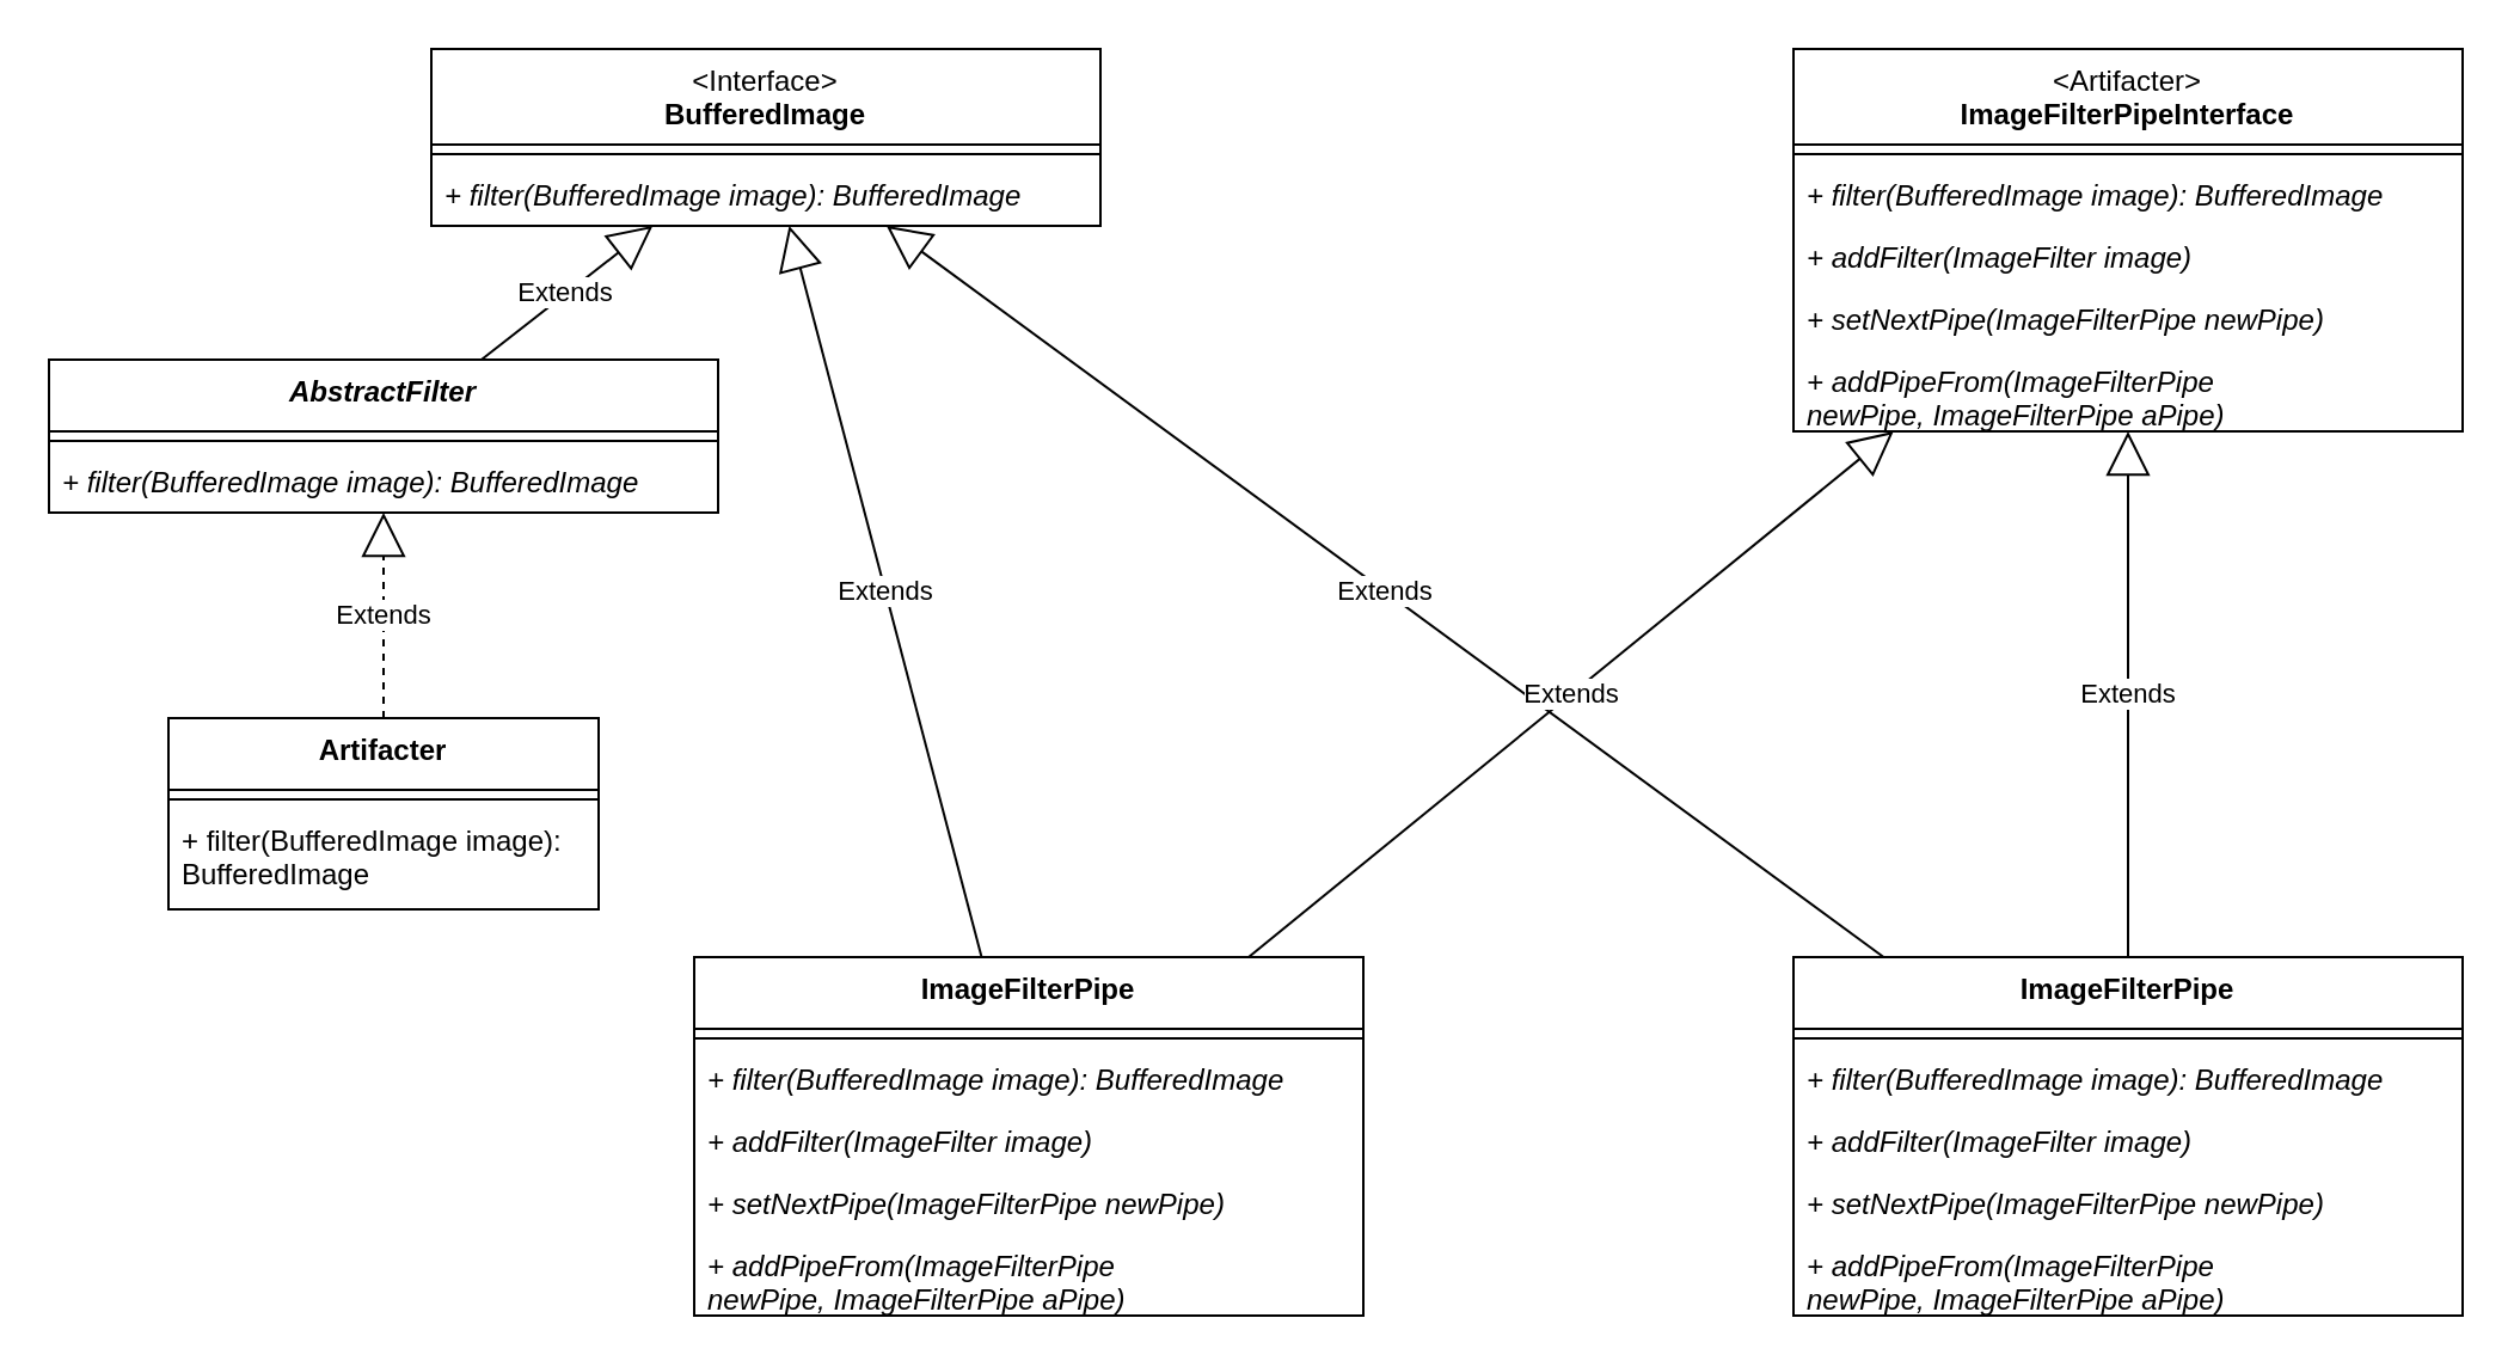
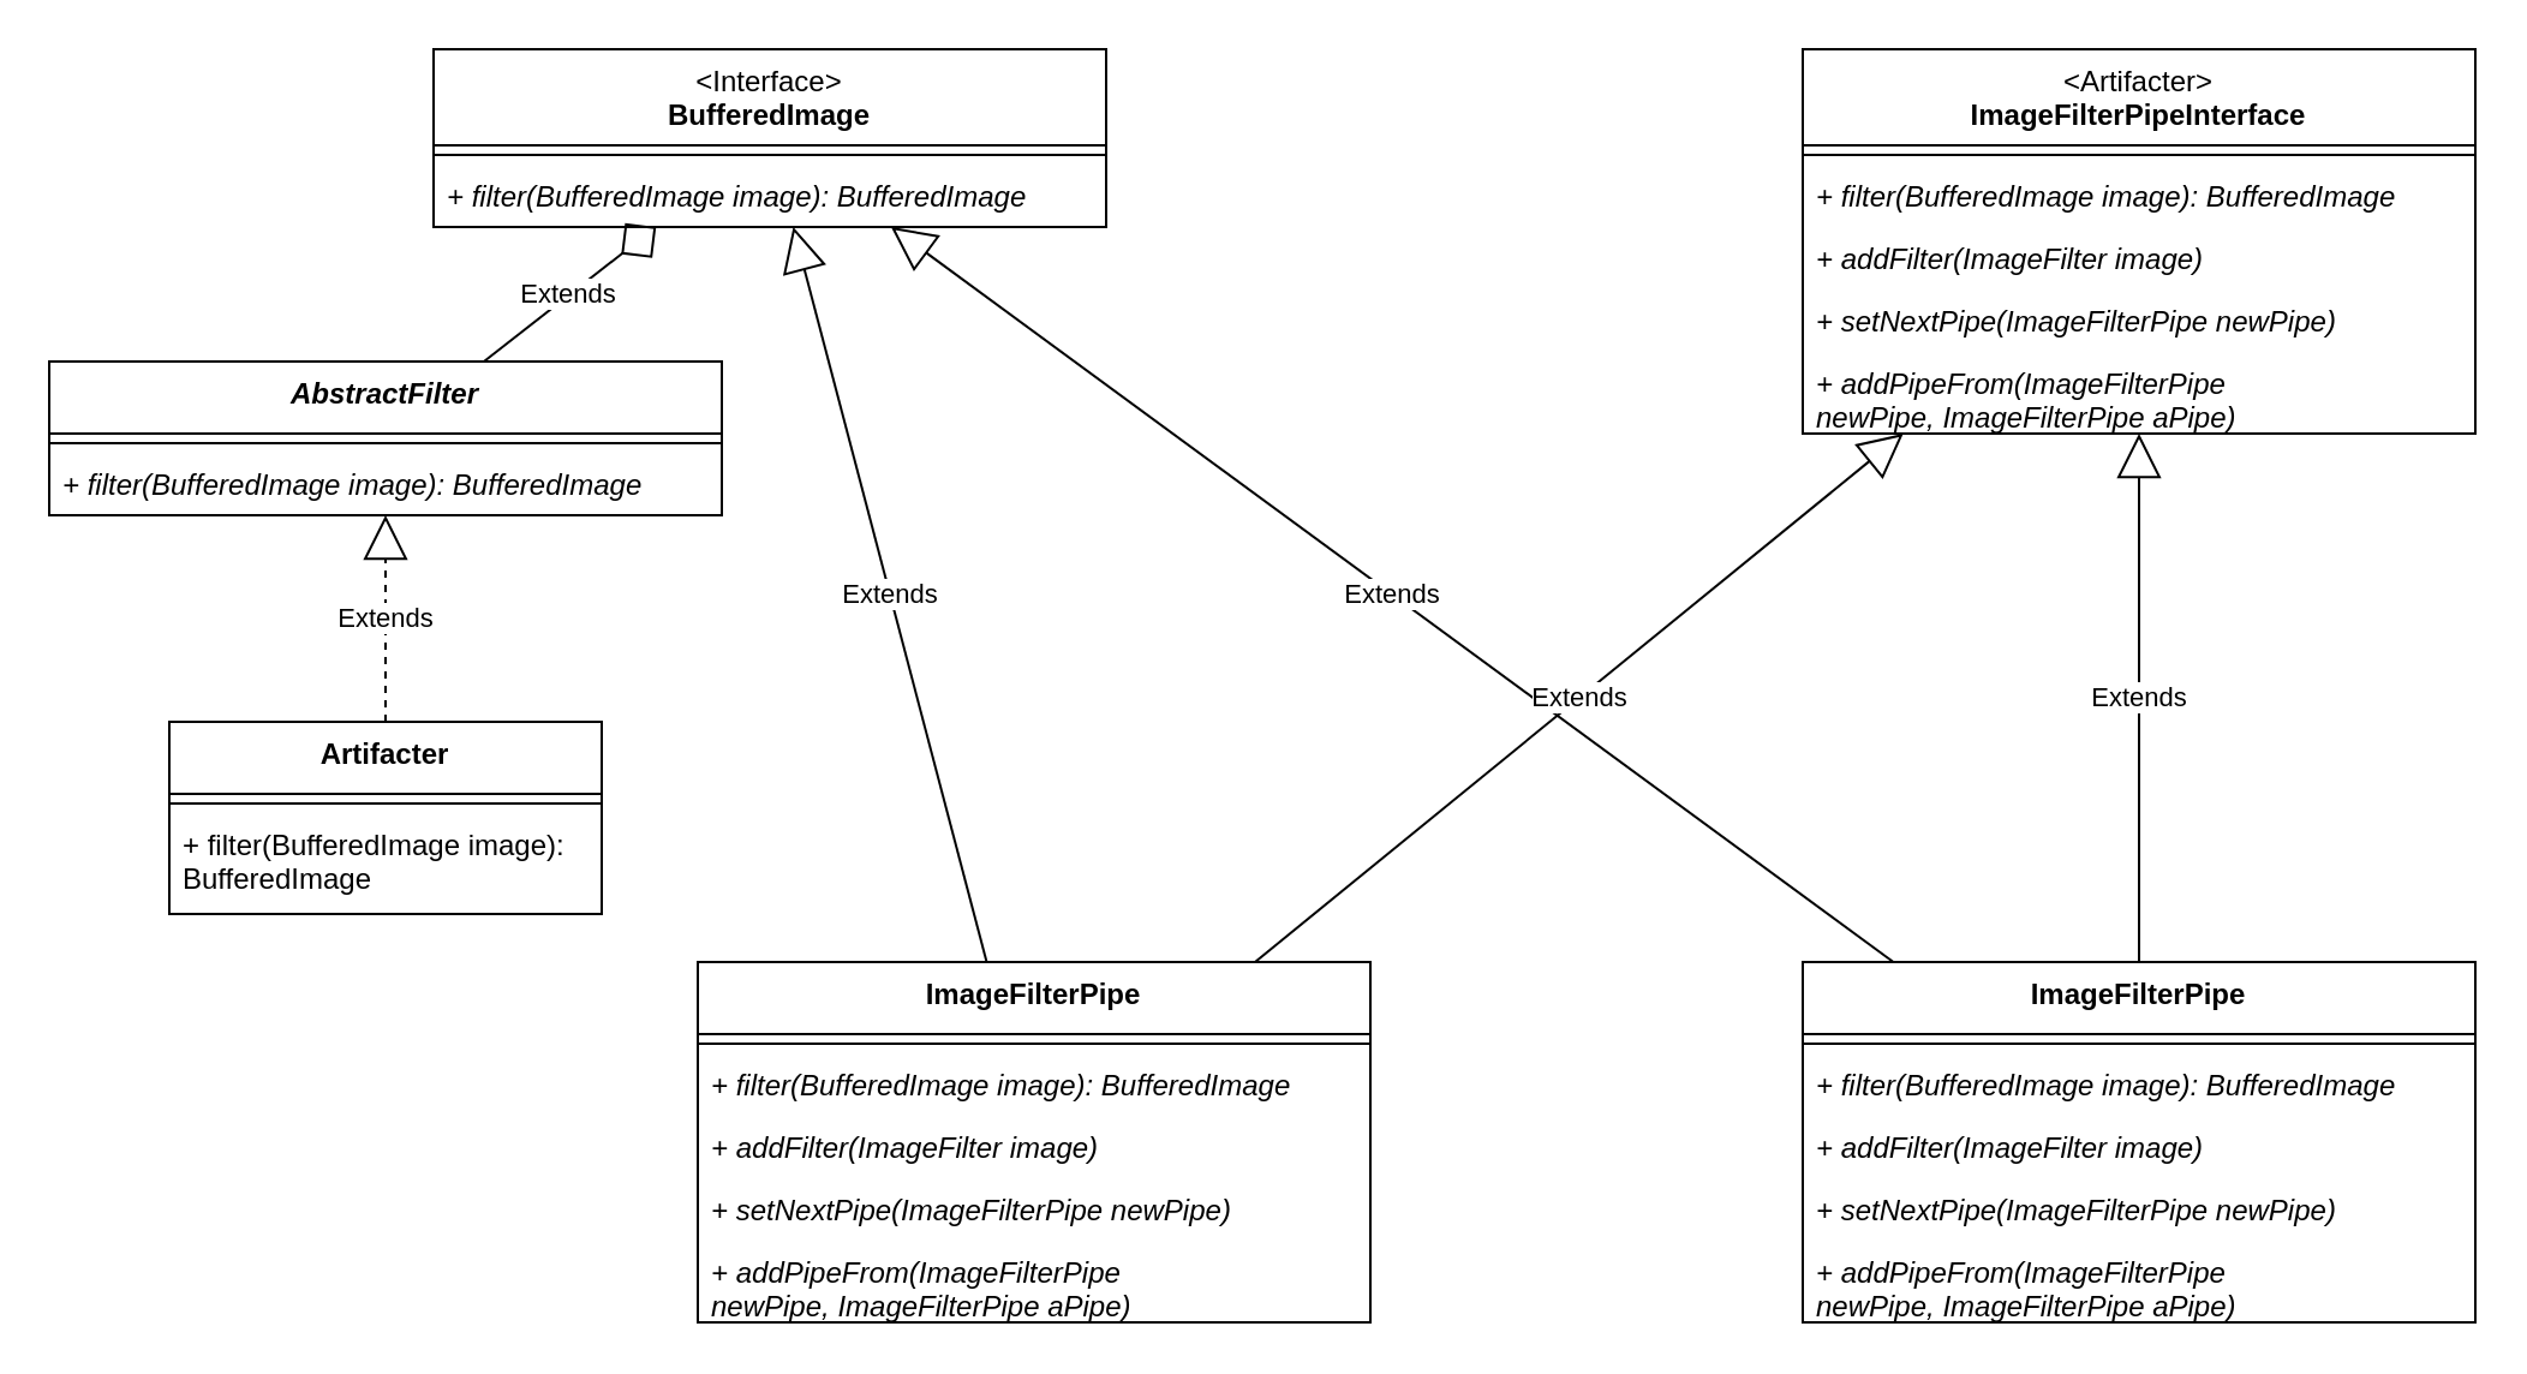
  <mxCell id="0" />
  <mxCell id="1" parent="0" />
  <mxCell id="2" value="&lt;span style=&quot;font-weight: normal;&quot;&gt;&amp;lt;Interface&amp;gt;&lt;/span&gt;&lt;br&gt;BufferedImage" style="swimlane;fontStyle=1;align=center;verticalAlign=top;childLayout=stackLayout;horizontal=1;startSize=40;horizontalStack=0;resizeParent=1;resizeParentMax=0;resizeLast=0;collapsible=1;marginBottom=0;whiteSpace=wrap;html=1;" vertex="1" parent="1"><mxGeometry x="180" y="20" width="280" height="74" as="geometry" /></mxCell>
  <mxCell id="3" value="" style="line;strokeWidth=1;fillColor=none;align=left;verticalAlign=middle;spacingTop=-1;spacingLeft=3;spacingRight=3;rotatable=0;labelPosition=right;points=[];portConstraint=eastwest;strokeColor=inherit;" vertex="1" parent="2"><mxGeometry y="40" width="280" height="8" as="geometry" /></mxCell>
  <mxCell id="4" value="&lt;i&gt;+ filter(BufferedImage image): BufferedImage&lt;/i&gt;" style="text;strokeColor=none;fillColor=none;align=left;verticalAlign=top;spacingLeft=4;spacingRight=4;overflow=hidden;rotatable=0;points=[[0,0.5],[1,0.5]];portConstraint=eastwest;whiteSpace=wrap;html=1;" vertex="1" parent="2"><mxGeometry y="48" width="280" height="26" as="geometry" /></mxCell>
  <mxCell id="5" value="&lt;i&gt;AbstractFilter&lt;/i&gt;" style="swimlane;fontStyle=1;align=center;verticalAlign=top;childLayout=stackLayout;horizontal=1;startSize=30;horizontalStack=0;resizeParent=1;resizeParentMax=0;resizeLast=0;collapsible=1;marginBottom=0;whiteSpace=wrap;html=1;" vertex="1" parent="1"><mxGeometry x="20" y="150" width="280" height="64" as="geometry" /></mxCell>
  <mxCell id="6" value="" style="line;strokeWidth=1;fillColor=none;align=left;verticalAlign=middle;spacingTop=-1;spacingLeft=3;spacingRight=3;rotatable=0;labelPosition=right;points=[];portConstraint=eastwest;strokeColor=inherit;" vertex="1" parent="5"><mxGeometry y="30" width="280" height="8" as="geometry" /></mxCell>
  <mxCell id="7" value="&lt;i&gt;+ filter(BufferedImage image): BufferedImage&lt;/i&gt;" style="text;strokeColor=none;fillColor=none;align=left;verticalAlign=top;spacingLeft=4;spacingRight=4;overflow=hidden;rotatable=0;points=[[0,0.5],[1,0.5]];portConstraint=eastwest;whiteSpace=wrap;html=1;" vertex="1" parent="5"><mxGeometry y="38" width="280" height="26" as="geometry" /></mxCell>
- <mxCell id="8" value="Extends" style="endArrow=block;endSize=16;endFill=0;html=1;rounded=0;" edge="1" parent="1" source="5" target="2"><mxGeometry width="160" relative="1" as="geometry"><mxPoint x="110" y="230" as="sourcePoint" /><mxPoint x="270" y="230" as="targetPoint" /></mxGeometry></mxCell>
+ <mxCell id="8" value="Extends" style="endArrow=diamond;endSize=16;endFill=0;html=1;rounded=0;" edge="1" parent="1" source="5" target="2"><mxGeometry width="160" relative="1" as="geometry"><mxPoint x="110" y="230" as="sourcePoint" /><mxPoint x="270" y="230" as="targetPoint" /></mxGeometry></mxCell>
  <mxCell id="9" value="Artifacter" style="swimlane;fontStyle=1;align=center;verticalAlign=top;childLayout=stackLayout;horizontal=1;startSize=30;horizontalStack=0;resizeParent=1;resizeParentMax=0;resizeLast=0;collapsible=1;marginBottom=0;whiteSpace=wrap;html=1;" vertex="1" parent="1"><mxGeometry x="70" y="300" width="180" height="80" as="geometry" /></mxCell>
  <mxCell id="10" value="" style="line;strokeWidth=1;fillColor=none;align=left;verticalAlign=middle;spacingTop=-1;spacingLeft=3;spacingRight=3;rotatable=0;labelPosition=right;points=[];portConstraint=eastwest;strokeColor=inherit;" vertex="1" parent="9"><mxGeometry y="30" width="180" height="8" as="geometry" /></mxCell>
  <mxCell id="11" value="&lt;span&gt;+ filter(BufferedImage image): BufferedImage&lt;/span&gt;" style="text;strokeColor=none;fillColor=none;align=left;verticalAlign=top;spacingLeft=4;spacingRight=4;overflow=hidden;rotatable=0;points=[[0,0.5],[1,0.5]];portConstraint=eastwest;whiteSpace=wrap;html=1;fontStyle=0" vertex="1" parent="9"><mxGeometry y="38" width="180" height="42" as="geometry" /></mxCell>
  <mxCell id="12" value="Extends" style="endArrow=block;endSize=16;endFill=0;html=1;rounded=0;dashed=1;" edge="1" parent="1" source="9" target="5"><mxGeometry width="160" relative="1" as="geometry"><mxPoint x="400" y="280" as="sourcePoint" /><mxPoint x="560" y="280" as="targetPoint" /></mxGeometry></mxCell>
  <mxCell id="13" value="&lt;span style=&quot;font-weight: normal;&quot;&gt;&amp;lt;Artifacter&amp;gt;&lt;/span&gt;&lt;br&gt;ImageFilterPipeInterface" style="swimlane;fontStyle=1;align=center;verticalAlign=top;childLayout=stackLayout;horizontal=1;startSize=40;horizontalStack=0;resizeParent=1;resizeParentMax=0;resizeLast=0;collapsible=1;marginBottom=0;whiteSpace=wrap;html=1;" vertex="1" parent="1"><mxGeometry x="750" y="20" width="280" height="160" as="geometry" /></mxCell>
  <mxCell id="14" value="" style="line;strokeWidth=1;fillColor=none;align=left;verticalAlign=middle;spacingTop=-1;spacingLeft=3;spacingRight=3;rotatable=0;labelPosition=right;points=[];portConstraint=eastwest;strokeColor=inherit;" vertex="1" parent="13"><mxGeometry y="40" width="280" height="8" as="geometry" /></mxCell>
  <mxCell id="15" value="&lt;i&gt;+ filter(BufferedImage image): BufferedImage&lt;/i&gt;" style="text;strokeColor=none;fillColor=none;align=left;verticalAlign=top;spacingLeft=4;spacingRight=4;overflow=hidden;rotatable=0;points=[[0,0.5],[1,0.5]];portConstraint=eastwest;whiteSpace=wrap;html=1;" vertex="1" parent="13"><mxGeometry y="48" width="280" height="26" as="geometry" /></mxCell>
  <mxCell id="16" value="&lt;i&gt;+ addFilter(ImageFilter image)&lt;/i&gt;" style="text;strokeColor=none;fillColor=none;align=left;verticalAlign=top;spacingLeft=4;spacingRight=4;overflow=hidden;rotatable=0;points=[[0,0.5],[1,0.5]];portConstraint=eastwest;whiteSpace=wrap;html=1;" vertex="1" parent="13"><mxGeometry y="74" width="280" height="26" as="geometry" /></mxCell>
  <mxCell id="17" value="&lt;i&gt;+ setNextPipe(ImageFilterPipe newPipe)&lt;/i&gt;" style="text;strokeColor=none;fillColor=none;align=left;verticalAlign=top;spacingLeft=4;spacingRight=4;overflow=hidden;rotatable=0;points=[[0,0.5],[1,0.5]];portConstraint=eastwest;whiteSpace=wrap;html=1;" vertex="1" parent="13"><mxGeometry y="100" width="280" height="26" as="geometry" /></mxCell>
  <mxCell id="18" value="&lt;i&gt;+ addPipeFrom(&lt;/i&gt;&lt;i&gt;ImageFilterPipe newPipe,&amp;nbsp;&lt;/i&gt;&lt;i&gt;ImageFilterPipe aPipe&lt;/i&gt;&lt;i&gt;)&lt;/i&gt;" style="text;strokeColor=none;fillColor=none;align=left;verticalAlign=top;spacingLeft=4;spacingRight=4;overflow=hidden;rotatable=0;points=[[0,0.5],[1,0.5]];portConstraint=eastwest;whiteSpace=wrap;html=1;" vertex="1" parent="13"><mxGeometry y="126" width="280" height="34" as="geometry" /></mxCell>
  <mxCell id="19" value="ImageFilterPipe" style="swimlane;fontStyle=1;align=center;verticalAlign=top;childLayout=stackLayout;horizontal=1;startSize=30;horizontalStack=0;resizeParent=1;resizeParentMax=0;resizeLast=0;collapsible=1;marginBottom=0;whiteSpace=wrap;html=1;" vertex="1" parent="1"><mxGeometry x="750" y="400" width="280" height="150" as="geometry" /></mxCell>
  <mxCell id="20" value="" style="line;strokeWidth=1;fillColor=none;align=left;verticalAlign=middle;spacingTop=-1;spacingLeft=3;spacingRight=3;rotatable=0;labelPosition=right;points=[];portConstraint=eastwest;strokeColor=inherit;" vertex="1" parent="19"><mxGeometry y="30" width="280" height="8" as="geometry" /></mxCell>
  <mxCell id="21" value="&lt;i&gt;+ filter(BufferedImage image): BufferedImage&lt;/i&gt;" style="text;strokeColor=none;fillColor=none;align=left;verticalAlign=top;spacingLeft=4;spacingRight=4;overflow=hidden;rotatable=0;points=[[0,0.5],[1,0.5]];portConstraint=eastwest;whiteSpace=wrap;html=1;" vertex="1" parent="19"><mxGeometry y="38" width="280" height="26" as="geometry" /></mxCell>
  <mxCell id="22" value="&lt;i&gt;+ addFilter(ImageFilter image)&lt;/i&gt;" style="text;strokeColor=none;fillColor=none;align=left;verticalAlign=top;spacingLeft=4;spacingRight=4;overflow=hidden;rotatable=0;points=[[0,0.5],[1,0.5]];portConstraint=eastwest;whiteSpace=wrap;html=1;" vertex="1" parent="19"><mxGeometry y="64" width="280" height="26" as="geometry" /></mxCell>
  <mxCell id="23" value="&lt;i&gt;+ setNextPipe(ImageFilterPipe newPipe)&lt;/i&gt;" style="text;strokeColor=none;fillColor=none;align=left;verticalAlign=top;spacingLeft=4;spacingRight=4;overflow=hidden;rotatable=0;points=[[0,0.5],[1,0.5]];portConstraint=eastwest;whiteSpace=wrap;html=1;" vertex="1" parent="19"><mxGeometry y="90" width="280" height="26" as="geometry" /></mxCell>
  <mxCell id="24" value="&lt;i&gt;+ addPipeFrom(&lt;/i&gt;&lt;i&gt;ImageFilterPipe newPipe,&amp;nbsp;&lt;/i&gt;&lt;i&gt;ImageFilterPipe aPipe&lt;/i&gt;&lt;i&gt;)&lt;/i&gt;" style="text;strokeColor=none;fillColor=none;align=left;verticalAlign=top;spacingLeft=4;spacingRight=4;overflow=hidden;rotatable=0;points=[[0,0.5],[1,0.5]];portConstraint=eastwest;whiteSpace=wrap;html=1;" vertex="1" parent="19"><mxGeometry y="116" width="280" height="34" as="geometry" /></mxCell>
  <mxCell id="25" value="Extends" style="endArrow=block;endSize=16;endFill=0;html=1;rounded=0;" edge="1" parent="1" source="19" target="13"><mxGeometry width="160" relative="1" as="geometry"><mxPoint x="400" y="280" as="sourcePoint" /><mxPoint x="560" y="280" as="targetPoint" /></mxGeometry></mxCell>
  <mxCell id="26" value="Extends" style="endArrow=block;endSize=16;endFill=0;html=1;rounded=0;" edge="1" parent="1" source="19" target="2"><mxGeometry width="160" relative="1" as="geometry"><mxPoint x="400" y="280" as="sourcePoint" /><mxPoint x="560" y="280" as="targetPoint" /></mxGeometry></mxCell>
  <mxCell id="27" value="ImageFilterPipe" style="swimlane;fontStyle=1;align=center;verticalAlign=top;childLayout=stackLayout;horizontal=1;startSize=30;horizontalStack=0;resizeParent=1;resizeParentMax=0;resizeLast=0;collapsible=1;marginBottom=0;whiteSpace=wrap;html=1;" vertex="1" parent="1"><mxGeometry x="290" y="400" width="280" height="150" as="geometry" /></mxCell>
  <mxCell id="28" value="" style="line;strokeWidth=1;fillColor=none;align=left;verticalAlign=middle;spacingTop=-1;spacingLeft=3;spacingRight=3;rotatable=0;labelPosition=right;points=[];portConstraint=eastwest;strokeColor=inherit;" vertex="1" parent="27"><mxGeometry y="30" width="280" height="8" as="geometry" /></mxCell>
  <mxCell id="29" value="&lt;i&gt;+ filter(BufferedImage image): BufferedImage&lt;/i&gt;" style="text;strokeColor=none;fillColor=none;align=left;verticalAlign=top;spacingLeft=4;spacingRight=4;overflow=hidden;rotatable=0;points=[[0,0.5],[1,0.5]];portConstraint=eastwest;whiteSpace=wrap;html=1;" vertex="1" parent="27"><mxGeometry y="38" width="280" height="26" as="geometry" /></mxCell>
  <mxCell id="30" value="&lt;i&gt;+ addFilter(ImageFilter image)&lt;/i&gt;" style="text;strokeColor=none;fillColor=none;align=left;verticalAlign=top;spacingLeft=4;spacingRight=4;overflow=hidden;rotatable=0;points=[[0,0.5],[1,0.5]];portConstraint=eastwest;whiteSpace=wrap;html=1;" vertex="1" parent="27"><mxGeometry y="64" width="280" height="26" as="geometry" /></mxCell>
  <mxCell id="31" value="&lt;i&gt;+ setNextPipe(ImageFilterPipe newPipe)&lt;/i&gt;" style="text;strokeColor=none;fillColor=none;align=left;verticalAlign=top;spacingLeft=4;spacingRight=4;overflow=hidden;rotatable=0;points=[[0,0.5],[1,0.5]];portConstraint=eastwest;whiteSpace=wrap;html=1;" vertex="1" parent="27"><mxGeometry y="90" width="280" height="26" as="geometry" /></mxCell>
  <mxCell id="32" value="&lt;i&gt;+ addPipeFrom(&lt;/i&gt;&lt;i&gt;ImageFilterPipe newPipe,&amp;nbsp;&lt;/i&gt;&lt;i&gt;ImageFilterPipe aPipe&lt;/i&gt;&lt;i&gt;)&lt;/i&gt;" style="text;strokeColor=none;fillColor=none;align=left;verticalAlign=top;spacingLeft=4;spacingRight=4;overflow=hidden;rotatable=0;points=[[0,0.5],[1,0.5]];portConstraint=eastwest;whiteSpace=wrap;html=1;" vertex="1" parent="27"><mxGeometry y="116" width="280" height="34" as="geometry" /></mxCell>
  <mxCell id="33" value="Extends" style="endArrow=block;endSize=16;endFill=0;html=1;rounded=0;" edge="1" parent="1" source="27" target="13"><mxGeometry width="160" relative="1" as="geometry"><mxPoint x="400" y="280" as="sourcePoint" /><mxPoint x="560" y="280" as="targetPoint" /></mxGeometry></mxCell>
  <mxCell id="34" value="Extends" style="endArrow=block;endSize=16;endFill=0;html=1;rounded=0;" edge="1" parent="1" source="27" target="2"><mxGeometry width="160" relative="1" as="geometry"><mxPoint x="400" y="280" as="sourcePoint" /><mxPoint x="560" y="280" as="targetPoint" /></mxGeometry></mxCell>
